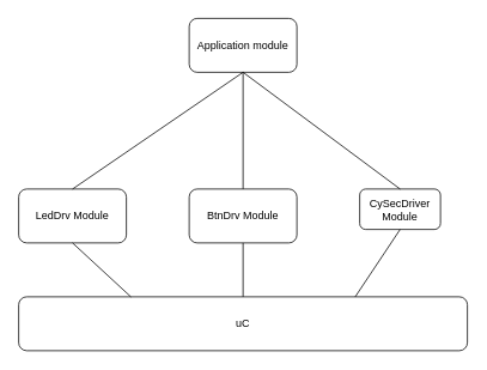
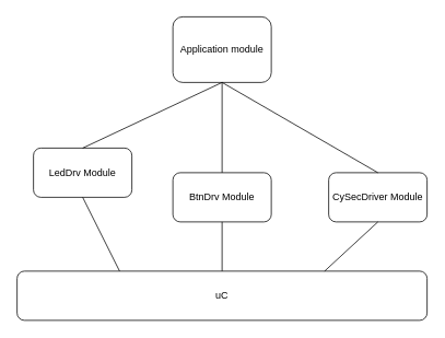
  <mxCell id="0" />
  <mxCell id="1" parent="0" />
- <mxCell id="2" value="Application module" style="rounded=1;whiteSpace=wrap;html=1;" vertex="1" parent="1"><mxGeometry x="210" y="20" width="120" height="60" as="geometry" /></mxCell>
- <mxCell id="3" value="LedDrv Module" style="rounded=1;whiteSpace=wrap;html=1;" vertex="1" parent="1"><mxGeometry x="20" y="210" width="120" height="60" as="geometry" /></mxCell>
+ <mxCell id="2" value="Application module" style="rounded=1;whiteSpace=wrap;html=1;" vertex="1" parent="1"><mxGeometry x="210" y="20" width="120" height="80" as="geometry" /></mxCell>
+ <mxCell id="3" value="LedDrv Module" style="rounded=1;whiteSpace=wrap;html=1;" vertex="1" parent="1"><mxGeometry x="40" y="180" width="120" height="60" as="geometry" /></mxCell>
  <mxCell id="4" value="BtnDrv Module" style="rounded=1;whiteSpace=wrap;html=1;" vertex="1" parent="1"><mxGeometry x="210" y="210" width="120" height="60" as="geometry" /></mxCell>
- <mxCell id="5" value="CySecDriver Module" style="rounded=1;whiteSpace=wrap;html=1;" vertex="1" parent="1"><mxGeometry x="400" y="210" width="90" height="45" as="geometry" /></mxCell>
+ <mxCell id="5" value="CySecDriver Module" style="rounded=1;whiteSpace=wrap;html=1;" vertex="1" parent="1"><mxGeometry x="400" y="210" width="120" height="60" as="geometry" /></mxCell>
  <mxCell id="6" value="uC" style="rounded=1;whiteSpace=wrap;html=1;" vertex="1" parent="1"><mxGeometry x="20" y="330" width="500" height="60" as="geometry" /></mxCell>
  <mxCell id="7" value="" style="endArrow=none;html=1;rounded=0;entryX=0.5;entryY=1;entryDx=0;entryDy=0;exitX=0.5;exitY=0;exitDx=0;exitDy=0;" edge="1" parent="1" source="3" target="2"><mxGeometry width="50" height="50" relative="1" as="geometry"><mxPoint x="350" y="250" as="sourcePoint" /><mxPoint x="400" y="200" as="targetPoint" /></mxGeometry></mxCell>
  <mxCell id="8" value="" style="endArrow=none;html=1;rounded=0;entryX=0.5;entryY=1;entryDx=0;entryDy=0;exitX=0.5;exitY=0;exitDx=0;exitDy=0;" edge="1" parent="1" source="4" target="2"><mxGeometry width="50" height="50" relative="1" as="geometry"><mxPoint x="350" y="250" as="sourcePoint" /><mxPoint x="270" y="90" as="targetPoint" /></mxGeometry></mxCell>
  <mxCell id="9" value="" style="endArrow=none;html=1;rounded=0;entryX=0.5;entryY=1;entryDx=0;entryDy=0;exitX=0.5;exitY=0;exitDx=0;exitDy=0;" edge="1" parent="1" source="5" target="2"><mxGeometry width="50" height="50" relative="1" as="geometry"><mxPoint x="350" y="250" as="sourcePoint" /><mxPoint x="400" y="200" as="targetPoint" /></mxGeometry></mxCell>
  <mxCell id="10" value="" style="endArrow=none;html=1;rounded=0;exitX=0.5;exitY=1;exitDx=0;exitDy=0;entryX=0.5;entryY=0;entryDx=0;entryDy=0;" edge="1" parent="1" source="4" target="6"><mxGeometry width="50" height="50" relative="1" as="geometry"><mxPoint x="350" y="250" as="sourcePoint" /><mxPoint x="260" y="340" as="targetPoint" /></mxGeometry></mxCell>
  <mxCell id="11" value="" style="endArrow=none;html=1;rounded=0;exitX=0.5;exitY=1;exitDx=0;exitDy=0;entryX=0.25;entryY=0;entryDx=0;entryDy=0;" edge="1" parent="1" source="3" target="6"><mxGeometry width="50" height="50" relative="1" as="geometry"><mxPoint x="350" y="250" as="sourcePoint" /><mxPoint x="400" y="200" as="targetPoint" /></mxGeometry></mxCell>
  <mxCell id="12" value="" style="endArrow=none;html=1;rounded=0;entryX=0.5;entryY=1;entryDx=0;entryDy=0;exitX=0.75;exitY=0;exitDx=0;exitDy=0;" edge="1" parent="1" source="6" target="5"><mxGeometry width="50" height="50" relative="1" as="geometry"><mxPoint x="260" y="330" as="sourcePoint" /><mxPoint x="400" y="200" as="targetPoint" /></mxGeometry></mxCell>
